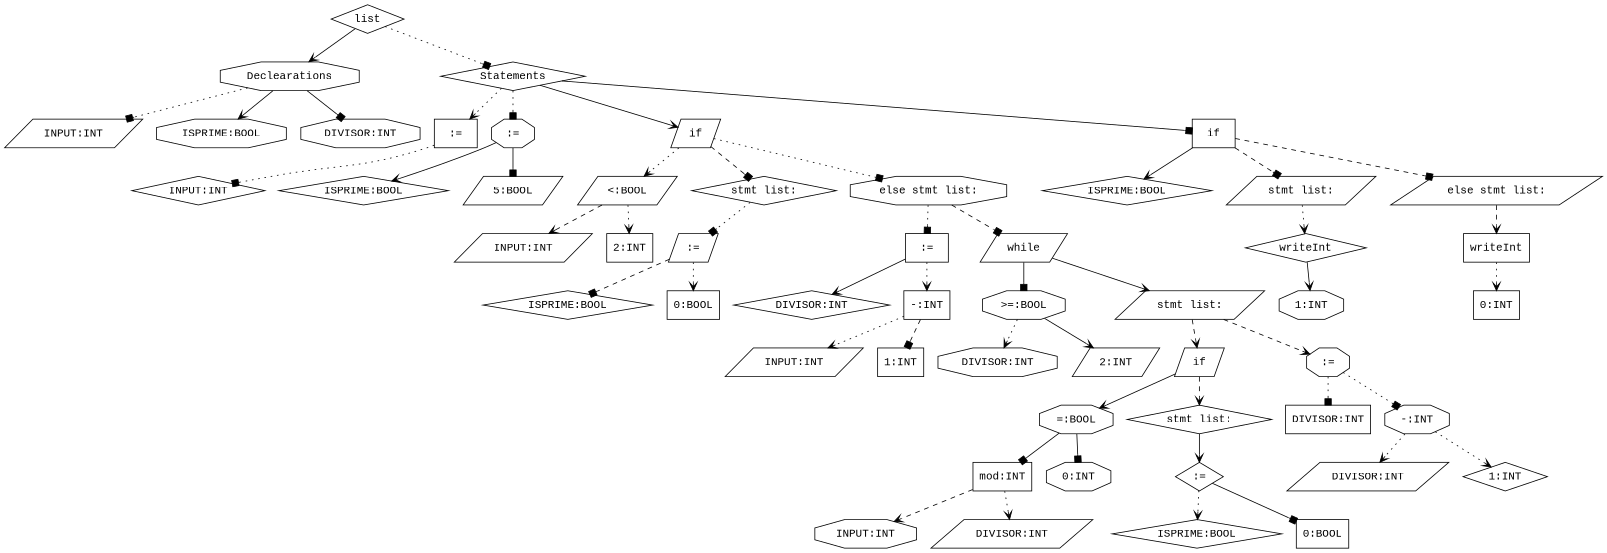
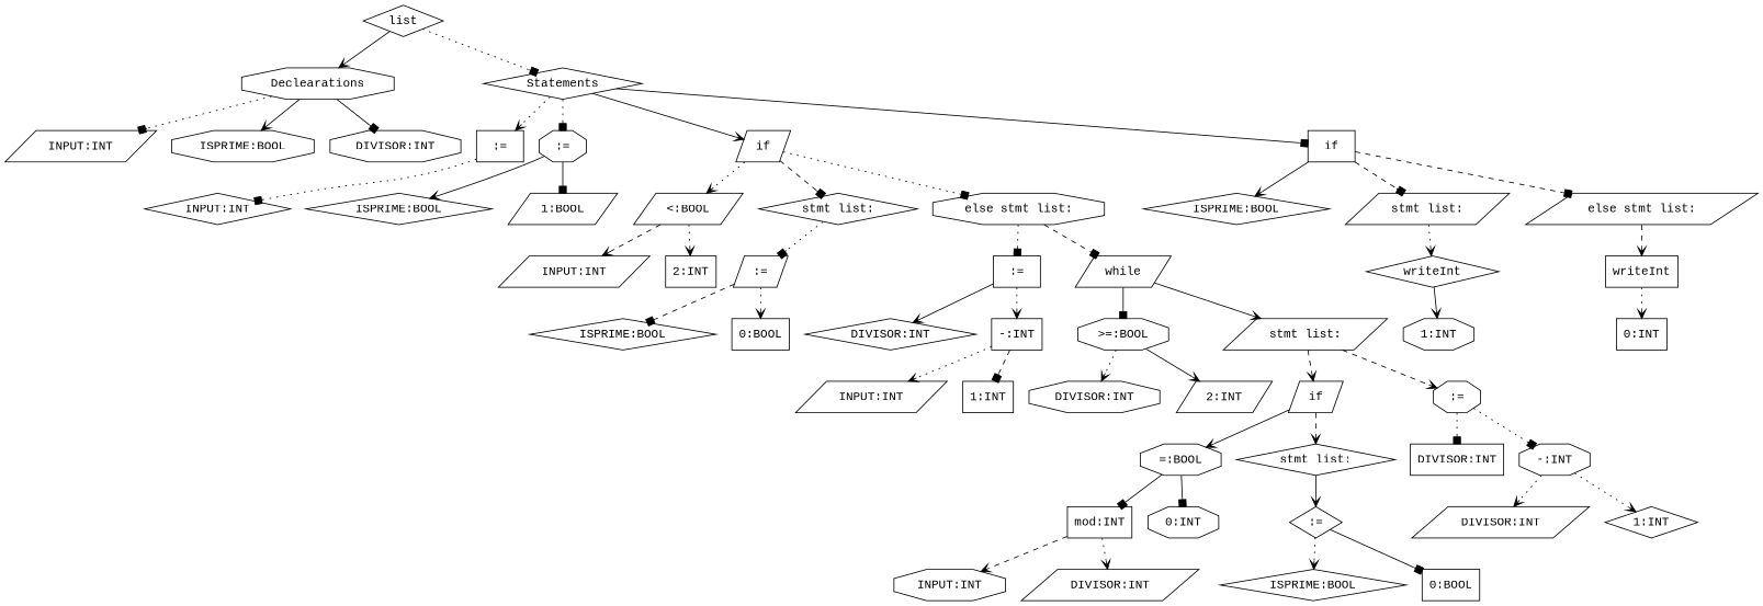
  digraph {
    fontname="Liberation Mono"
    ordering=out
    node [fillcolor=white fontname="Liberation Mono" shape=parallelogram style=filled]
    edge [arrowhead=vee fontname="Liberation Mono" style=dotted]
    n1 [label=list shape=diamond]
    n2 [label=Declearations shape=octagon]
    n3 [label=Statements shape=diamond]
    n4 [label="INPUT:INT"]
    n5 [label="ISPRIME:BOOL" shape=octagon]
    n6 [label="DIVISOR:INT" shape=octagon]
    n7 [label=":=" shape=box]
    n8 [label=":=" shape=octagon]
    n9 [label=if]
    n10 [label=if shape=box]
    n11 [label="INPUT:INT" shape=diamond]
    n12 [label="ISPRIME:BOOL" shape=diamond]
-   n13 [label="5:BOOL"]
+   n13 [label="1:BOOL"]
    n14 [label="<:BOOL"]
    n15 [label="stmt list:" shape=diamond]
    n16 [label="else stmt list:" shape=octagon]
    n17 [label="ISPRIME:BOOL" shape=diamond]
    n18 [label="stmt list:"]
    n19 [label="else stmt list:"]
    n20 [label="INPUT:INT"]
    n21 [label="2:INT" shape=box]
    n22 [label=":="]
    n23 [label=":=" shape=box]
    n24 [label=while]
    n25 [label="ISPRIME:BOOL" shape=diamond]
    n26 [label="0:BOOL" shape=box]
    n27 [label="DIVISOR:INT" shape=diamond]
    n28 [label="-:INT" shape=box]
    n29 [label=">=:BOOL" shape=octagon]
    n30 [label="stmt list:"]
    n31 [label="INPUT:INT"]
    n32 [label="1:INT" shape=box]
    n33 [label="DIVISOR:INT" shape=octagon]
    n34 [label="2:INT"]
    n35 [label=if]
    n36 [label=":=" shape=octagon]
    n37 [label="=:BOOL" shape=octagon]
    n38 [label="stmt list:" shape=diamond]
    n39 [label="DIVISOR:INT" shape=box]
    n40 [label="-:INT" shape=octagon]
    n41 [label="mod:INT" shape=box]
    n42 [label="0:INT" shape=octagon]
    n43 [label=":=" shape=diamond]
    n44 [label="INPUT:INT" shape=octagon]
    n45 [label="DIVISOR:INT"]
    n46 [label="ISPRIME:BOOL" shape=diamond]
    n47 [label="0:BOOL" shape=box]
    n48 [label="DIVISOR:INT"]
    n49 [label="1:INT" shape=diamond]
    n50 [label=writeInt shape=diamond]
    n51 [label=writeInt shape=box]
    n52 [label="1:INT" shape=octagon]
    n53 [label="0:INT" shape=box]
    n1 -> n2 [style=solid]
    n1 -> n3 [arrowhead=box]
    n2 -> n4 [arrowhead=box]
    n2 -> n5 [style=solid]
    n2 -> n6 [arrowhead=box style=solid]
    n3 -> n7
    n3 -> n8 [arrowhead=box]
    n3 -> n9 [style=solid]
    n3 -> n10 [arrowhead=box style=solid]
    n7 -> n11 [arrowhead=box]
    n8 -> n12 [style=solid]
    n8 -> n13 [arrowhead=box style=solid]
    n9 -> n14
    n9 -> n15 [arrowhead=box style=dashed]
    n9 -> n16 [arrowhead=box]
    n10 -> n17 [style=solid]
    n10 -> n18 [arrowhead=box style=dashed]
    n10 -> n19 [arrowhead=box style=dashed]
    n14 -> n20 [style=dashed]
    n14 -> n21
    n15 -> n22 [arrowhead=box]
    n16 -> n23 [arrowhead=box]
    n16 -> n24 [arrowhead=box style=dashed]
    n18 -> n50
    n19 -> n51 [style=dashed]
    n22 -> n25 [arrowhead=box style=dashed]
    n22 -> n26
    n23 -> n27 [style=solid]
    n23 -> n28
    n24 -> n29 [arrowhead=box style=solid]
    n24 -> n30 [style=solid]
    n28 -> n31
    n28 -> n32 [arrowhead=box style=dashed]
    n29 -> n33
    n29 -> n34 [style=solid]
    n30 -> n35 [style=dashed]
    n30 -> n36 [style=dashed]
    n35 -> n37 [style=solid]
    n35 -> n38 [style=dashed]
    n36 -> n39 [arrowhead=box]
    n36 -> n40 [arrowhead=box]
    n37 -> n41 [arrowhead=box style=solid]
    n37 -> n42 [arrowhead=box style=solid]
    n38 -> n43 [style=solid]
    n40 -> n48
    n40 -> n49
    n41 -> n44 [style=dashed]
    n41 -> n45
    n43 -> n46
    n43 -> n47 [arrowhead=box style=solid]
    n50 -> n52 [style=solid]
    n51 -> n53
  }
